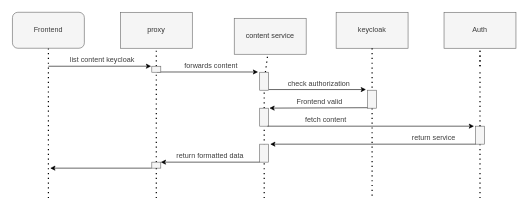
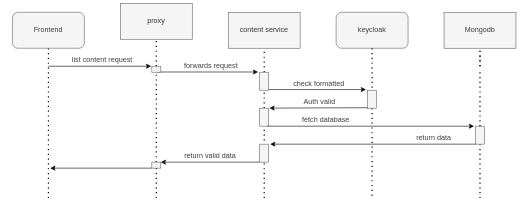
  <mxCell id="0" />
  <mxCell id="1" parent="0" />
  <mxCell id="2" value="" style="endArrow=none;dashed=1;html=1;dashPattern=1 3;strokeWidth=2;rounded=0;strokeColor=#000000;startArrow=none;" parent="1" target="3" edge="1"><mxGeometry width="50" height="50" relative="1" as="geometry"><mxPoint x="80" y="330" as="sourcePoint" /><mxPoint x="80" y="50" as="targetPoint" /></mxGeometry></mxCell>
  <mxCell id="3" value="&lt;font color=&quot;#3d3d3d&quot;&gt;Frontend&lt;/font&gt;" style="whiteSpace=wrap;html=1;fillColor=#f5f5f5;strokeColor=#666666;fontColor=#333333;rounded=1;" parent="1" vertex="1"><mxGeometry x="20" y="20" width="120" height="60" as="geometry" /></mxCell>
  <mxCell id="4" value="" style="endArrow=none;dashed=1;html=1;dashPattern=1 3;strokeWidth=2;rounded=0;strokeColor=#000000;startArrow=none;" parent="1" source="14" target="5" edge="1"><mxGeometry width="50" height="50" relative="1" as="geometry"><mxPoint x="260" y="830" as="sourcePoint" /><mxPoint x="260" y="50" as="targetPoint" /></mxGeometry></mxCell>
- <mxCell id="5" value="proxy" style="rounded=0;whiteSpace=wrap;html=1;fillColor=#f5f5f5;strokeColor=#666666;fontColor=#333333;" parent="1" vertex="1"><mxGeometry x="200" y="20" width="120" height="60" as="geometry" /></mxCell>
+ <mxCell id="5" value="proxy" style="rounded=0;whiteSpace=wrap;html=1;fillColor=#f5f5f5;strokeColor=#666666;fontColor=#333333;" parent="1" vertex="1"><mxGeometry x="200" y="5" width="120" height="60" as="geometry" /></mxCell>
  <mxCell id="6" value="" style="endArrow=none;dashed=1;html=1;dashPattern=1 3;strokeWidth=2;rounded=0;strokeColor=#000000;startArrow=none;" parent="1" target="7" edge="1"><mxGeometry width="50" height="50" relative="1" as="geometry"><mxPoint x="800" y="110" as="sourcePoint" /><mxPoint x="800" y="50" as="targetPoint" /></mxGeometry></mxCell>
- <mxCell id="7" value="&lt;font color=&quot;#3d3d3d&quot;&gt;Auth&lt;br&gt;&lt;/font&gt;" style="rounded=0;whiteSpace=wrap;html=1;fillColor=#f5f5f5;strokeColor=#666666;fontColor=#333333;" parent="1" vertex="1"><mxGeometry x="740" y="20" width="120" height="60" as="geometry" /></mxCell>
+ <mxCell id="7" value="&lt;font color=&quot;#3d3d3d&quot;&gt;Mongodb&lt;br&gt;&lt;/font&gt;" style="rounded=0;whiteSpace=wrap;html=1;fillColor=#f5f5f5;strokeColor=#666666;fontColor=#333333;" parent="1" vertex="1"><mxGeometry x="740" y="20" width="120" height="60" as="geometry" /></mxCell>
  <mxCell id="8" value="" style="endArrow=classic;html=1;fontColor=#3D3D3D;strokeColor=#000000;entryX=0.952;entryY=0.998;entryDx=0;entryDy=0;entryPerimeter=0;" parent="1" target="9" edge="1"><mxGeometry width="50" height="50" relative="1" as="geometry"><mxPoint x="80" y="110" as="sourcePoint" /><mxPoint x="432.5" y="110" as="targetPoint" /></mxGeometry></mxCell>
- <mxCell id="9" value="list content keycloak" style="text;html=1;strokeColor=none;fillColor=none;align=center;verticalAlign=middle;whiteSpace=wrap;rounded=0;labelBackgroundColor=none;fontColor=#3D3D3D;" parent="1" vertex="1"><mxGeometry x="80" y="90" width="180" height="20" as="geometry" /></mxCell>
+ <mxCell id="9" value="list content request" style="text;html=1;strokeColor=none;fillColor=none;align=center;verticalAlign=middle;whiteSpace=wrap;rounded=0;labelBackgroundColor=none;fontColor=#3D3D3D;" parent="1" vertex="1"><mxGeometry x="80" y="90" width="180" height="20" as="geometry" /></mxCell>
  <mxCell id="10" value="" style="endArrow=none;dashed=1;html=1;dashPattern=1 3;strokeWidth=2;rounded=0;strokeColor=#000000;startArrow=none;" parent="1" edge="1"><mxGeometry width="50" height="50" relative="1" as="geometry"><mxPoint x="800" y="110" as="sourcePoint" /><mxPoint x="800" y="80" as="targetPoint" /></mxGeometry></mxCell>
  <mxCell id="11" value="" style="endArrow=none;dashed=1;html=1;dashPattern=1 3;strokeWidth=2;rounded=0;strokeColor=#000000;startArrow=none;exitX=0.5;exitY=1;exitDx=0;exitDy=0;" parent="1" source="16" edge="1"><mxGeometry width="50" height="50" relative="1" as="geometry"><mxPoint x="800" y="120" as="sourcePoint" /><mxPoint x="800" y="330" as="targetPoint" /></mxGeometry></mxCell>
  <mxCell id="12" value="" style="endArrow=classic;html=1;fontColor=#3D3D3D;strokeColor=#000000;entryX=0;entryY=0;entryDx=0;entryDy=0;" parent="1" edge="1"><mxGeometry width="50" height="50" relative="1" as="geometry"><mxPoint x="261" y="119.6" as="sourcePoint" /><mxPoint x="429.75" y="119.6" as="targetPoint" /></mxGeometry></mxCell>
- <mxCell id="13" value="forwards content" style="text;html=1;strokeColor=none;fillColor=none;align=center;verticalAlign=middle;whiteSpace=wrap;rounded=0;labelBackgroundColor=#FFFFFF;fontColor=#3D3D3D;" parent="1" vertex="1"><mxGeometry x="270" y="99.6" width="162.5" height="20" as="geometry" /></mxCell>
+ <mxCell id="13" value="forwards request" style="text;html=1;strokeColor=none;fillColor=none;align=center;verticalAlign=middle;whiteSpace=wrap;rounded=0;labelBackgroundColor=#FFFFFF;fontColor=#3D3D3D;" parent="1" vertex="1"><mxGeometry x="270" y="99.6" width="162.5" height="20" as="geometry" /></mxCell>
  <mxCell id="14" value="" style="rounded=0;whiteSpace=wrap;html=1;labelBackgroundColor=#FFFFFF;fontColor=#333333;fillColor=#f5f5f5;strokeColor=#666666;" parent="1" vertex="1"><mxGeometry x="252.5" y="110" width="15" height="10" as="geometry" /></mxCell>
  <mxCell id="15" value="" style="endArrow=none;dashed=1;html=1;dashPattern=1 3;strokeWidth=2;rounded=0;strokeColor=#000000;startArrow=none;" parent="1" source="40" target="14" edge="1"><mxGeometry width="50" height="50" relative="1" as="geometry"><mxPoint x="260" y="360" as="sourcePoint" /><mxPoint x="260" y="80" as="targetPoint" /></mxGeometry></mxCell>
  <mxCell id="16" value="" style="rounded=0;whiteSpace=wrap;html=1;labelBackgroundColor=#FFFFFF;fontColor=#333333;fillColor=#f5f5f5;strokeColor=#666666;" parent="1" vertex="1"><mxGeometry x="792.5" y="210" width="15" height="30" as="geometry" /></mxCell>
  <mxCell id="17" value="" style="endArrow=none;dashed=1;html=1;dashPattern=1 3;strokeWidth=2;rounded=0;strokeColor=#000000;startArrow=none;exitX=0.5;exitY=1;exitDx=0;exitDy=0;" parent="1" target="16" edge="1"><mxGeometry width="50" height="50" relative="1" as="geometry"><mxPoint x="800" y="120" as="sourcePoint" /><mxPoint x="800" y="850" as="targetPoint" /></mxGeometry></mxCell>
  <mxCell id="18" value="" style="endArrow=classic;html=1;fontColor=#3D3D3D;strokeColor=#000000;exitX=1;exitY=1;exitDx=0;exitDy=0;entryX=1;entryY=0;entryDx=0;entryDy=0;" parent="1" source="19" edge="1"><mxGeometry width="50" height="50" relative="1" as="geometry"><mxPoint x="442.25" y="179.17" as="sourcePoint" /><mxPoint x="448.75" y="179.86" as="targetPoint" /></mxGeometry></mxCell>
- <mxCell id="19" value="Frontend valid" style="text;html=1;strokeColor=none;fillColor=none;align=center;verticalAlign=middle;whiteSpace=wrap;rounded=0;labelBackgroundColor=#FFFFFF;fontColor=#3D3D3D;" parent="1" vertex="1"><mxGeometry x="451.25" y="159.17" width="162.5" height="20" as="geometry" /></mxCell>
+ <mxCell id="19" value="Auth valid" style="text;html=1;strokeColor=none;fillColor=none;align=center;verticalAlign=middle;whiteSpace=wrap;rounded=0;labelBackgroundColor=#FFFFFF;fontColor=#3D3D3D;" parent="1" vertex="1"><mxGeometry x="451.25" y="159.17" width="162.5" height="20" as="geometry" /></mxCell>
  <mxCell id="20" value="" style="endArrow=classic;html=1;fontColor=#3D3D3D;strokeColor=#000000;exitX=0;exitY=1;exitDx=0;exitDy=0;" parent="1" source="40" edge="1"><mxGeometry width="50" height="50" relative="1" as="geometry"><mxPoint x="82.5" y="340" as="sourcePoint" /><mxPoint x="83" y="280" as="targetPoint" /></mxGeometry></mxCell>
  <mxCell id="21" value="" style="endArrow=none;dashed=1;html=1;dashPattern=1 3;strokeWidth=2;rounded=0;strokeColor=#000000;startArrow=none;" edge="1" source="26" target="22" parent="1"><mxGeometry width="50" height="50" relative="1" as="geometry"><mxPoint x="440" y="310" as="sourcePoint" /><mxPoint x="440" y="50" as="targetPoint" /></mxGeometry></mxCell>
- <mxCell id="22" value="content service" style="rounded=0;whiteSpace=wrap;html=1;fillColor=#f5f5f5;strokeColor=#666666;fontColor=#333333;" vertex="1" parent="1"><mxGeometry x="390" y="30" width="120" height="60" as="geometry" /></mxCell>
+ <mxCell id="22" value="content service" style="rounded=0;whiteSpace=wrap;html=1;fillColor=#f5f5f5;strokeColor=#666666;fontColor=#333333;" vertex="1" parent="1"><mxGeometry x="380" y="20" width="120" height="60" as="geometry" /></mxCell>
  <mxCell id="23" value="" style="endArrow=none;dashed=1;html=1;dashPattern=1 3;strokeWidth=2;rounded=0;strokeColor=#000000;startArrow=none;" edge="1" parent="1" source="31" target="26"><mxGeometry width="50" height="50" relative="1" as="geometry"><mxPoint x="440" y="310" as="sourcePoint" /><mxPoint x="440" y="80" as="targetPoint" /></mxGeometry></mxCell>
  <mxCell id="24" value="" style="endArrow=classic;html=1;fontColor=#3D3D3D;strokeColor=#000000;entryX=0;entryY=0;entryDx=0;entryDy=0;" edge="1" parent="1"><mxGeometry width="50" height="50" relative="1" as="geometry"><mxPoint x="441" y="148.91" as="sourcePoint" /><mxPoint x="609.75" y="148.91" as="targetPoint" /></mxGeometry></mxCell>
- <mxCell id="25" value="check authorization" style="text;html=1;strokeColor=none;fillColor=none;align=center;verticalAlign=middle;whiteSpace=wrap;rounded=0;labelBackgroundColor=#FFFFFF;fontColor=#3D3D3D;" vertex="1" parent="1"><mxGeometry x="450" y="128.91" width="162.5" height="20" as="geometry" /></mxCell>
+ <mxCell id="25" value="check formatted" style="text;html=1;strokeColor=none;fillColor=none;align=center;verticalAlign=middle;whiteSpace=wrap;rounded=0;labelBackgroundColor=#FFFFFF;fontColor=#3D3D3D;" vertex="1" parent="1"><mxGeometry x="450" y="128.91" width="162.5" height="20" as="geometry" /></mxCell>
  <mxCell id="26" value="" style="rounded=0;whiteSpace=wrap;html=1;labelBackgroundColor=#FFFFFF;fontColor=#333333;fillColor=#f5f5f5;strokeColor=#666666;" vertex="1" parent="1"><mxGeometry x="432.5" y="120" width="15" height="30" as="geometry" /></mxCell>
- <mxCell id="27" value="&lt;font color=&quot;#3d3d3d&quot;&gt;keycloak&lt;br&gt;&lt;/font&gt;" style="rounded=0;whiteSpace=wrap;html=1;fillColor=#f5f5f5;strokeColor=#666666;fontColor=#333333;" vertex="1" parent="1"><mxGeometry x="560" y="20" width="120" height="60" as="geometry" /></mxCell>
+ <mxCell id="27" value="&lt;font color=&quot;#3d3d3d&quot;&gt;keycloak&lt;br&gt;&lt;/font&gt;" style="whiteSpace=wrap;html=1;fillColor=#f5f5f5;strokeColor=#666666;fontColor=#333333;rounded=1;" vertex="1" parent="1"><mxGeometry x="560" y="20" width="120" height="60" as="geometry" /></mxCell>
  <mxCell id="28" value="" style="endArrow=none;dashed=1;html=1;dashPattern=1 3;strokeWidth=2;rounded=0;strokeColor=#000000;startArrow=none;" edge="1" source="29" parent="1"><mxGeometry width="50" height="50" relative="1" as="geometry"><mxPoint x="620" y="120" as="sourcePoint" /><mxPoint x="620" y="330" as="targetPoint" /></mxGeometry></mxCell>
  <mxCell id="29" value="" style="rounded=0;whiteSpace=wrap;html=1;labelBackgroundColor=#FFFFFF;fontColor=#333333;fillColor=#f5f5f5;strokeColor=#666666;" vertex="1" parent="1"><mxGeometry x="612.5" y="150" width="15" height="30" as="geometry" /></mxCell>
  <mxCell id="30" value="" style="endArrow=none;dashed=1;html=1;dashPattern=1 3;strokeWidth=2;rounded=0;strokeColor=#000000;startArrow=none;" edge="1" parent="1" source="27" target="29"><mxGeometry width="50" height="50" relative="1" as="geometry"><mxPoint x="620" y="80" as="sourcePoint" /><mxPoint x="620" y="250" as="targetPoint" /></mxGeometry></mxCell>
  <mxCell id="31" value="" style="rounded=0;whiteSpace=wrap;html=1;labelBackgroundColor=#FFFFFF;fontColor=#333333;fillColor=#f5f5f5;strokeColor=#666666;" vertex="1" parent="1"><mxGeometry x="432.5" y="180" width="15" height="30" as="geometry" /></mxCell>
  <mxCell id="32" value="" style="endArrow=none;dashed=1;html=1;dashPattern=1 3;strokeWidth=2;rounded=0;strokeColor=#000000;startArrow=none;" edge="1" parent="1" target="31"><mxGeometry width="50" height="50" relative="1" as="geometry"><mxPoint x="440" y="330" as="sourcePoint" /><mxPoint x="440" y="150" as="targetPoint" /></mxGeometry></mxCell>
  <mxCell id="33" value="" style="endArrow=classic;html=1;fontColor=#3D3D3D;strokeColor=#000000;" edge="1" parent="1"><mxGeometry width="50" height="50" relative="1" as="geometry"><mxPoint x="445.5" y="210" as="sourcePoint" /><mxPoint x="790" y="210" as="targetPoint" /></mxGeometry></mxCell>
- <mxCell id="34" value="fetch content" style="text;html=1;strokeColor=none;fillColor=none;align=center;verticalAlign=middle;whiteSpace=wrap;rounded=0;labelBackgroundColor=#FFFFFF;fontColor=#3D3D3D;" vertex="1" parent="1"><mxGeometry x="454.5" y="190" width="175.5" height="20" as="geometry" /></mxCell>
+ <mxCell id="34" value="fetch database" style="text;html=1;strokeColor=none;fillColor=none;align=center;verticalAlign=middle;whiteSpace=wrap;rounded=0;labelBackgroundColor=#FFFFFF;fontColor=#3D3D3D;" vertex="1" parent="1"><mxGeometry x="454.5" y="190" width="175.5" height="20" as="geometry" /></mxCell>
  <mxCell id="35" value="" style="endArrow=classic;html=1;fontColor=#3D3D3D;strokeColor=#000000;exitX=0;exitY=1;exitDx=0;exitDy=0;" edge="1" parent="1"><mxGeometry width="50" height="50" relative="1" as="geometry"><mxPoint x="792.5" y="240" as="sourcePoint" /><mxPoint x="450" y="240" as="targetPoint" /></mxGeometry></mxCell>
- <mxCell id="36" value="return service" style="text;html=1;strokeColor=none;fillColor=none;align=center;verticalAlign=middle;whiteSpace=wrap;rounded=0;labelBackgroundColor=none;fontColor=#3D3D3D;" vertex="1" parent="1"><mxGeometry x="652.5" y="219.31" width="140" height="20.69" as="geometry" /></mxCell>
+ <mxCell id="36" value="return data" style="text;html=1;strokeColor=none;fillColor=none;align=center;verticalAlign=middle;whiteSpace=wrap;rounded=0;labelBackgroundColor=none;fontColor=#3D3D3D;" vertex="1" parent="1"><mxGeometry x="652.5" y="219.31" width="140" height="20.69" as="geometry" /></mxCell>
  <mxCell id="37" value="" style="rounded=0;whiteSpace=wrap;html=1;labelBackgroundColor=#FFFFFF;fontColor=#333333;fillColor=#f5f5f5;strokeColor=#666666;" vertex="1" parent="1"><mxGeometry x="432.5" y="240" width="15" height="30" as="geometry" /></mxCell>
  <mxCell id="38" value="" style="endArrow=classic;html=1;fontColor=#3D3D3D;strokeColor=#000000;exitX=0;exitY=1;exitDx=0;exitDy=0;entryX=1;entryY=0;entryDx=0;entryDy=0;" edge="1" parent="1" target="40"><mxGeometry width="50" height="50" relative="1" as="geometry"><mxPoint x="432.5" y="270" as="sourcePoint" /><mxPoint x="270" y="270" as="targetPoint" /></mxGeometry></mxCell>
- <mxCell id="39" value="return formatted data" style="text;html=1;strokeColor=none;fillColor=none;align=center;verticalAlign=middle;whiteSpace=wrap;rounded=0;labelBackgroundColor=none;fontColor=#3D3D3D;" vertex="1" parent="1"><mxGeometry x="280" y="250.31" width="140" height="19.69" as="geometry" /></mxCell>
+ <mxCell id="39" value="return valid data" style="text;html=1;strokeColor=none;fillColor=none;align=center;verticalAlign=middle;whiteSpace=wrap;rounded=0;labelBackgroundColor=none;fontColor=#3D3D3D;" vertex="1" parent="1"><mxGeometry x="280" y="250.31" width="140" height="19.69" as="geometry" /></mxCell>
  <mxCell id="40" value="" style="rounded=0;whiteSpace=wrap;html=1;labelBackgroundColor=#FFFFFF;fontColor=#333333;fillColor=#f5f5f5;strokeColor=#666666;" parent="1" vertex="1"><mxGeometry x="252.5" y="270" width="15" height="10" as="geometry" /></mxCell>
  <mxCell id="41" value="" style="endArrow=none;dashed=1;html=1;dashPattern=1 3;strokeWidth=2;rounded=0;strokeColor=#000000;startArrow=none;" edge="1" parent="1" target="40"><mxGeometry width="50" height="50" relative="1" as="geometry"><mxPoint x="260" y="330" as="sourcePoint" /><mxPoint x="260" y="120" as="targetPoint" /></mxGeometry></mxCell>
